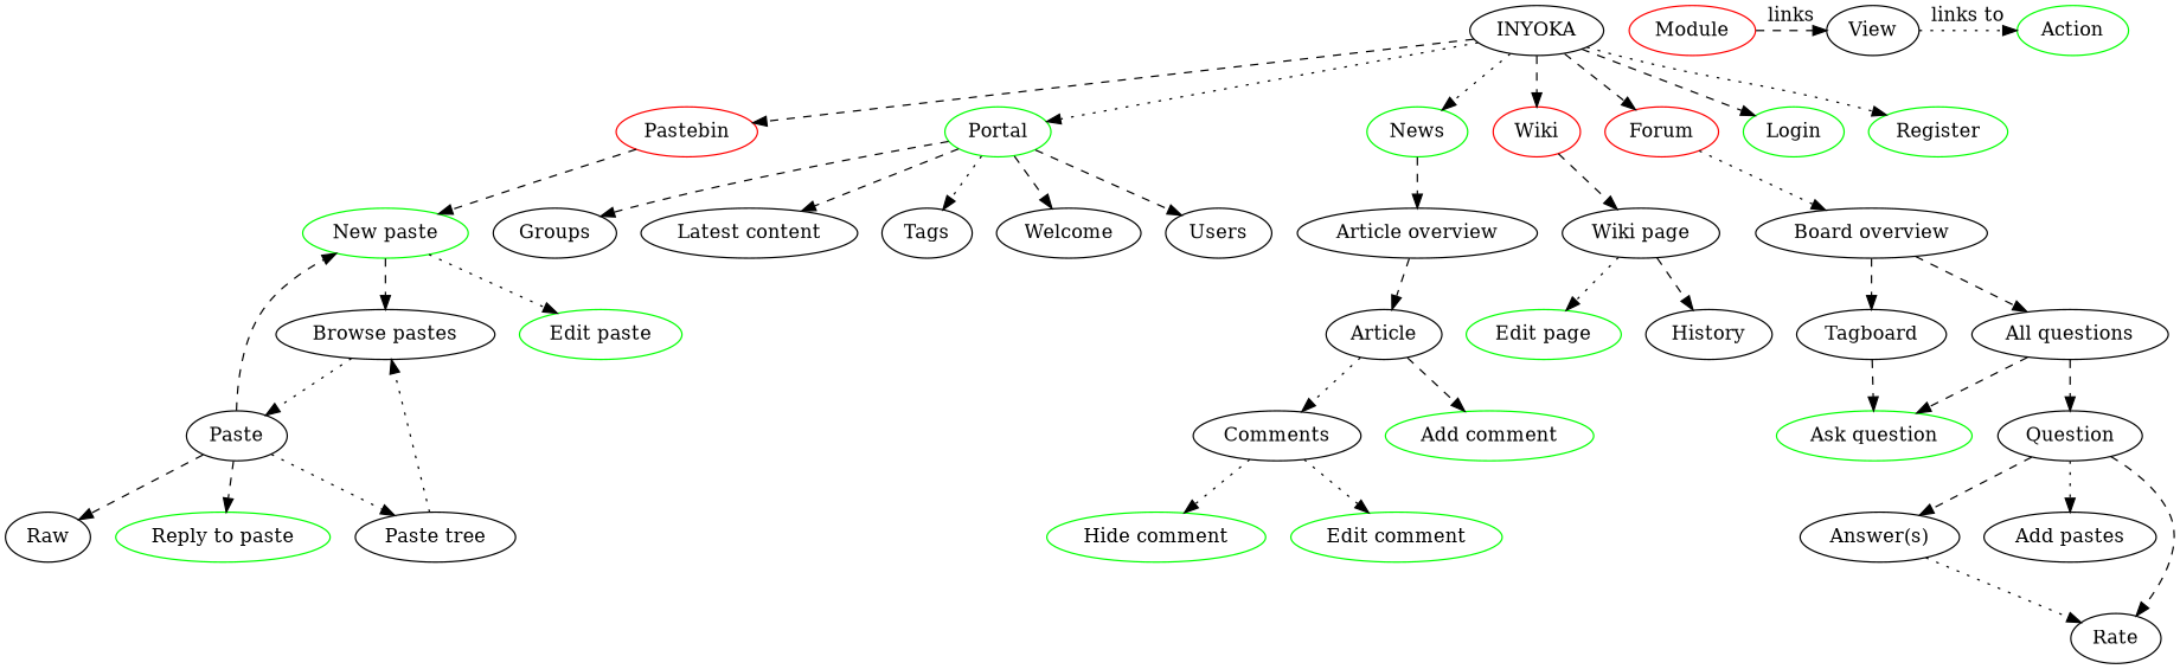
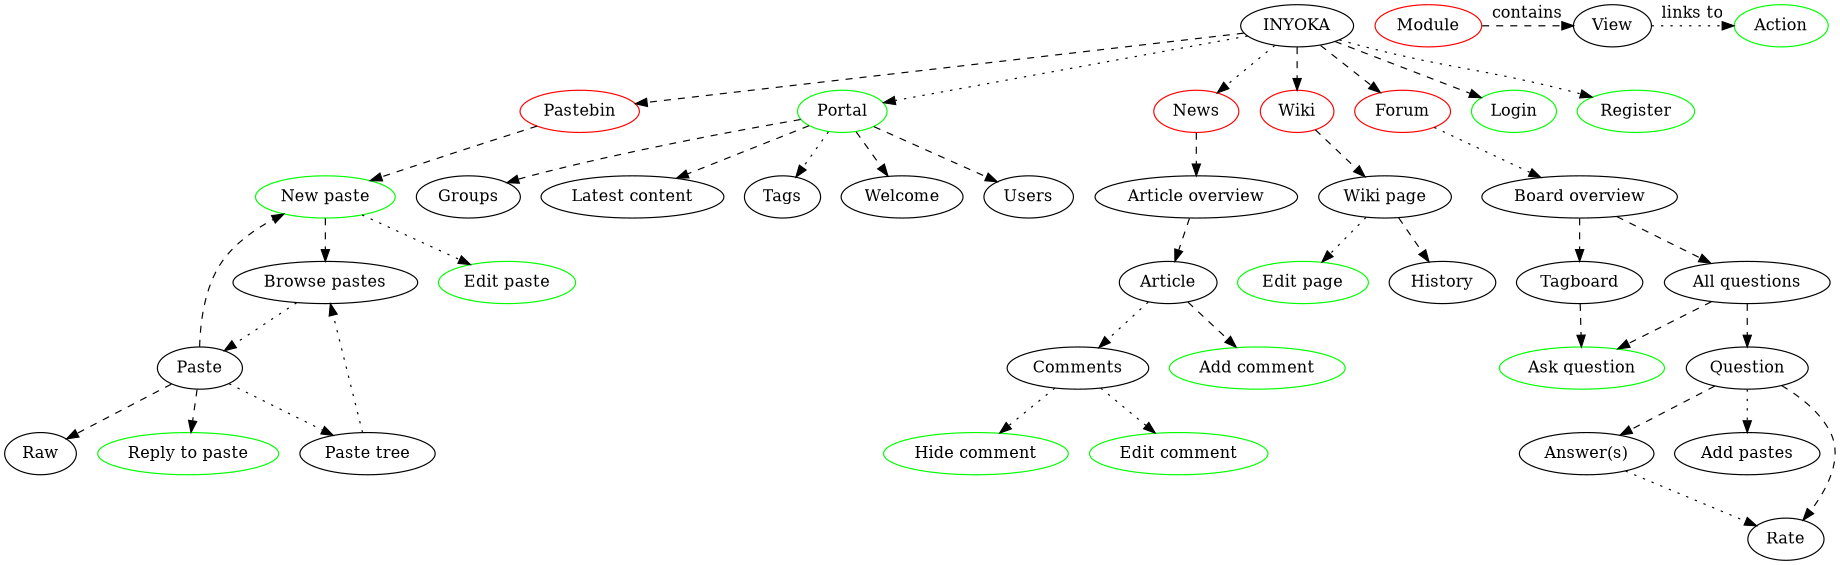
  digraph {
    edge [style=dashed]
    Pastebin [color=red]
    "New paste" [color=green]
    "Browse pastes"
    Paste
    "Edit paste" [color=green]
    Raw
    "Reply to paste" [color=green]
    "Paste tree"
    Module [color=red]
    View
    Action [color=green]
    Portal [color=green]
    "Latest content"
    Tags
    Welcome
    Users
    Groups
    Article
    Comments
    "Add comment" [color=green]
    "Edit comment" [color=green]
    "Hide comment" [color=green]
-   News [color=green]
+   News [color=red]
    "Article overview"
    Wiki [color=red]
    "Wiki page"
    "Edit page" [color=green]
    History
    Forum [color=red]
    "Board overview"
    Tagboard
    "All questions"
    Question
    "Ask question" [color=green]
    "Answer(s)"
    n36 [label="Add pastes"]
    Rate
    INYOKA
    Login [color=green]
    Register [color=green]
    subgraph sub_1 {
      Pastebin
      "New paste"
      "Browse pastes"
      Paste
      "Edit paste"
      Raw
      "Reply to paste"
      "Paste tree"
    }
    subgraph sub_2 {
      Module
      View
      Action
    }
    subgraph sub_3 {
      Users
      Groups
      subgraph sub_4 {
        Portal
        "Latest content"
        Tags
        Welcome
      }
    }
    subgraph sub_5 {
      News
      "Article overview"
      subgraph sub_6 {
        Article
        Comments
        "Add comment"
        "Edit comment"
        "Hide comment"
      }
    }
    subgraph sub_7 {
      Wiki
      "Wiki page"
      "Edit page"
      History
    }
    subgraph sub_8 {
      Forum
      "Board overview"
      Tagboard
      "All questions"
      Question
      "Ask question"
      "Answer(s)"
      n36
      Rate
    }
    Pastebin -> "New paste"
    "New paste" -> "Browse pastes"
    "New paste" -> "Edit paste" [style=dotted]
    "Browse pastes" -> Paste [style=dotted]
    Paste -> "New paste"
    Paste -> Raw
    Paste -> "Reply to paste"
    Paste -> "Paste tree" [style=dotted]
    "Paste tree" -> "Browse pastes" [style=dotted]
-   Module -> View [constraint=false label=links]
+   Module -> View [constraint=false label=contains]
    View -> Action [constraint=false label="links to" style=dotted]
    Portal -> "Latest content"
    Portal -> Tags [style=dotted]
    Portal -> Welcome
    Portal -> Users
    Portal -> Groups
    Article -> Comments [style=dotted]
    Article -> "Add comment"
    Comments -> "Edit comment" [style=dotted]
    Comments -> "Hide comment" [style=dotted]
    News -> "Article overview"
    "Article overview" -> Article
    Wiki -> "Wiki page"
    "Wiki page" -> "Edit page" [style=dotted]
    "Wiki page" -> History
    Forum -> "Board overview" [style=dotted]
    "Board overview" -> Tagboard
    "Board overview" -> "All questions"
    Tagboard -> "Ask question"
    "All questions" -> Question
    "All questions" -> "Ask question"
    Question -> "Answer(s)"
    Question -> n36 [style=dotted]
    Question -> Rate
    "Answer(s)" -> Rate [style=dotted]
    INYOKA -> Pastebin
    INYOKA -> Portal [style=dotted]
    INYOKA -> News [style=dotted]
    INYOKA -> Wiki
    INYOKA -> Forum
    INYOKA -> Login
    INYOKA -> Register [style=dotted]
  }
